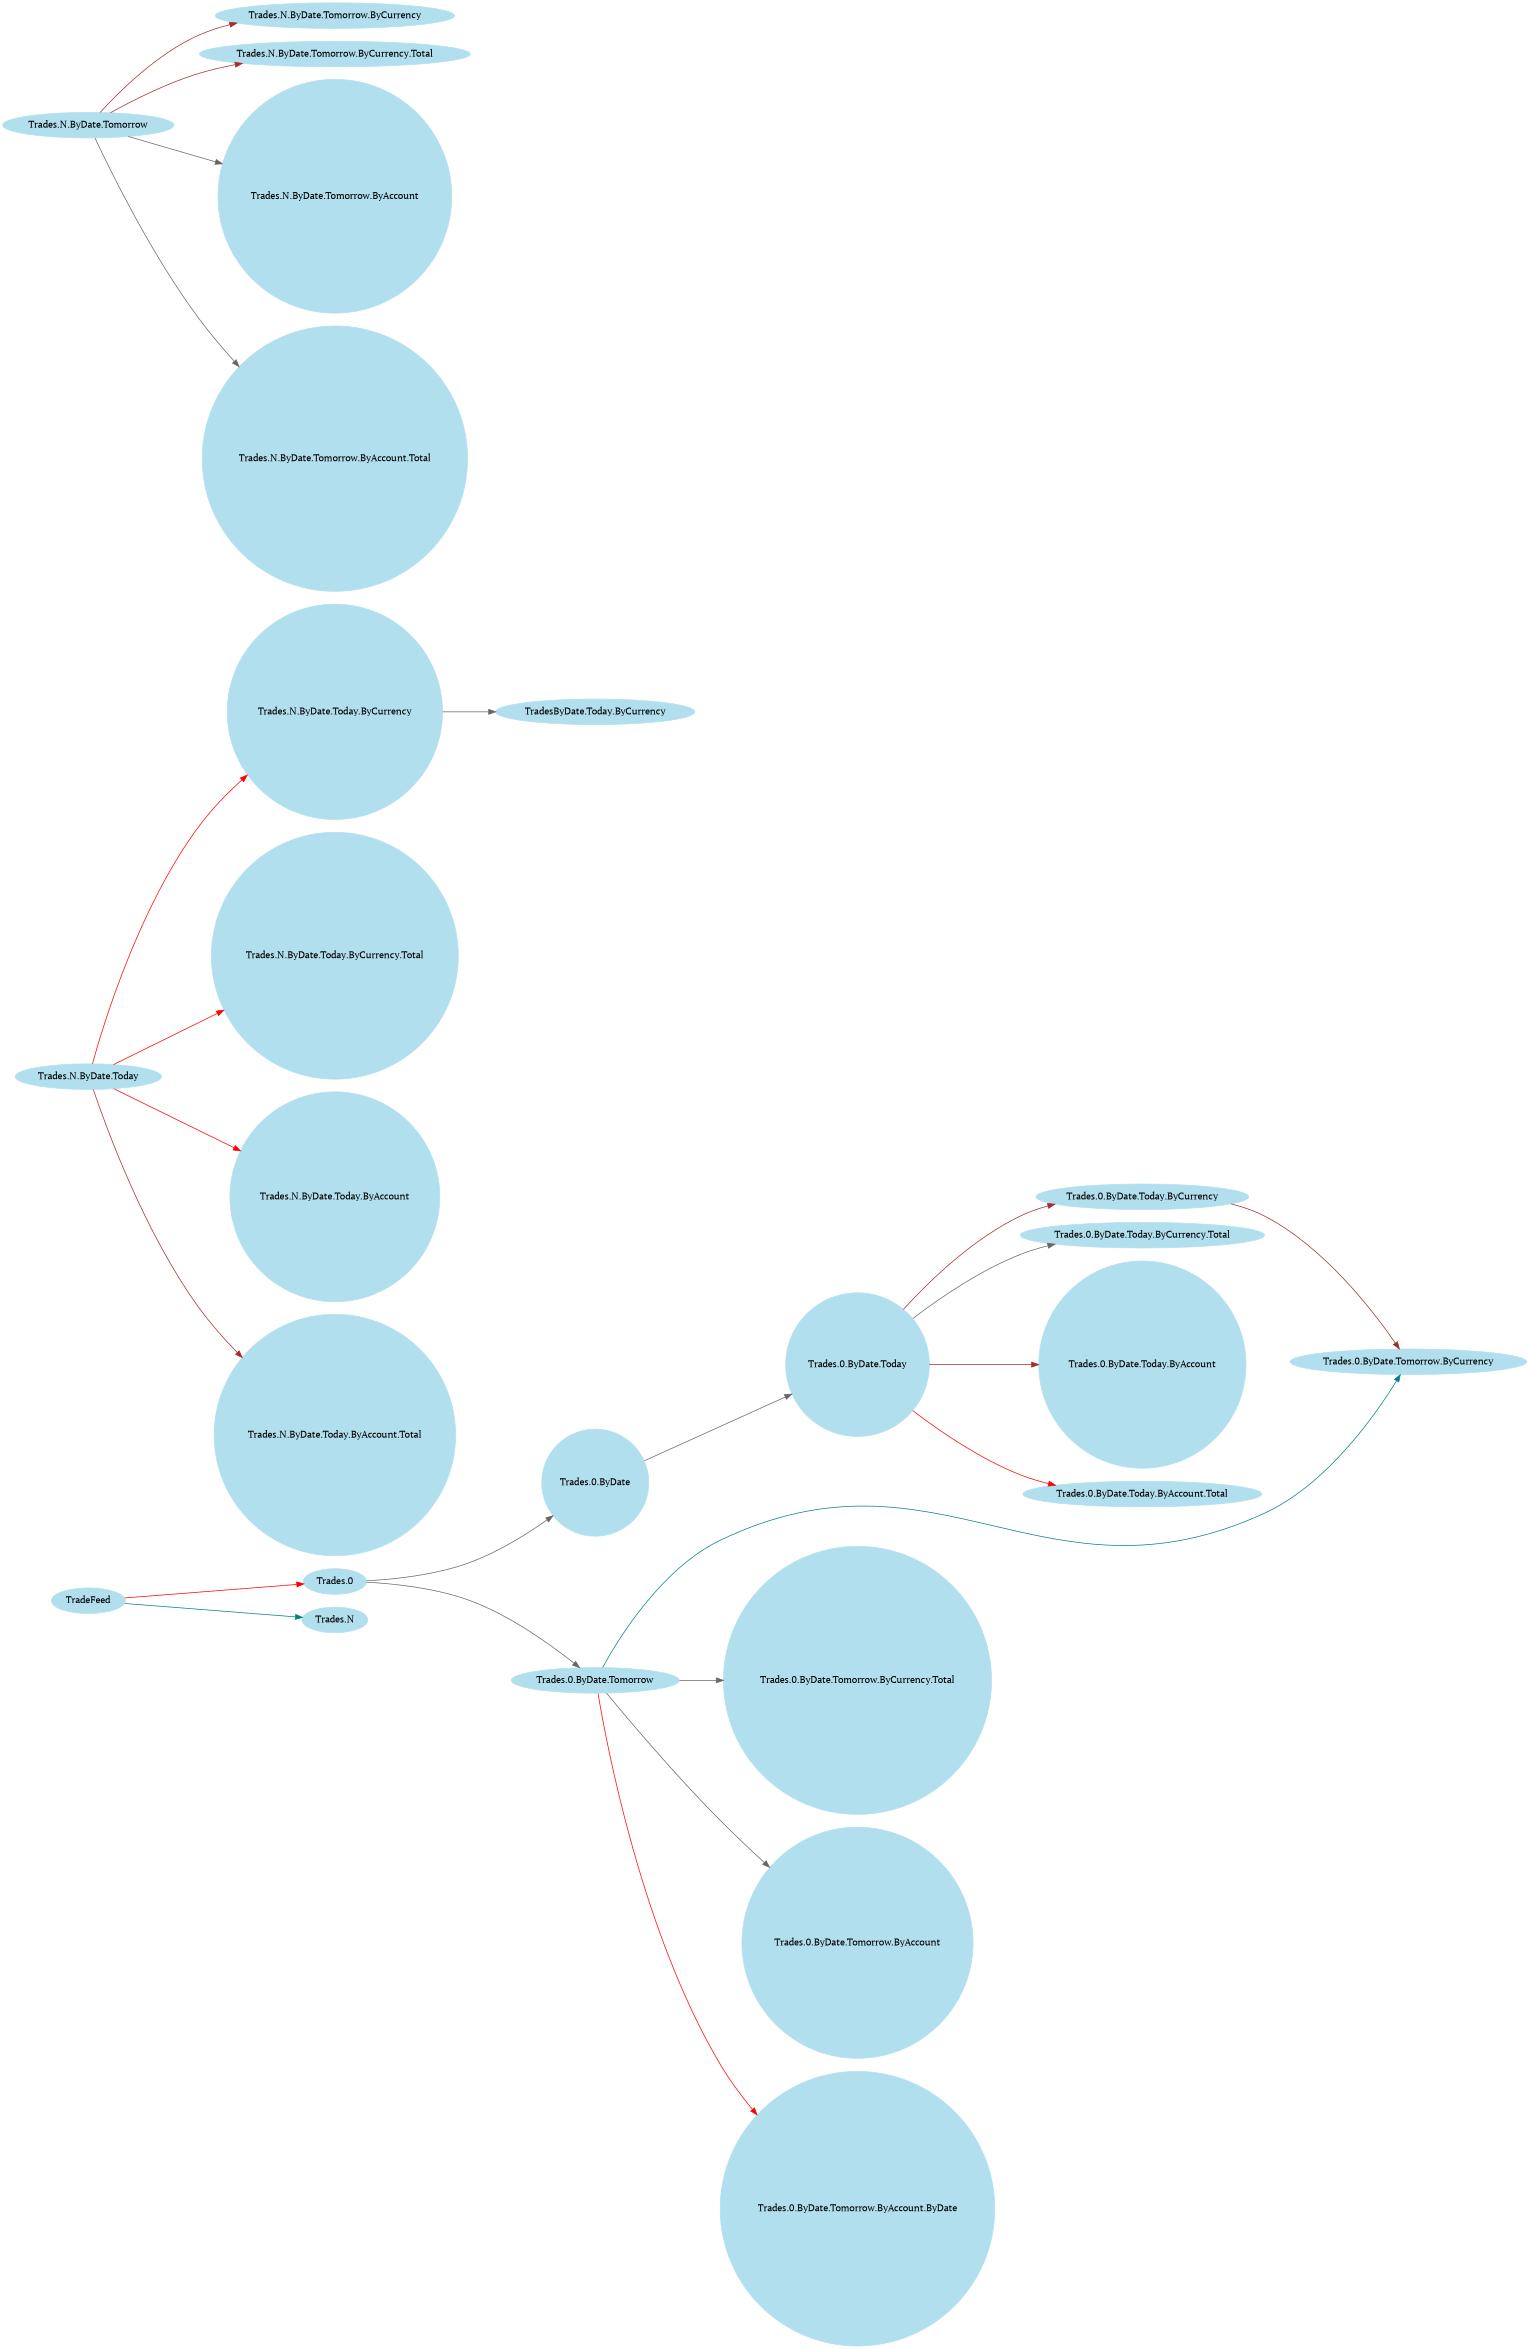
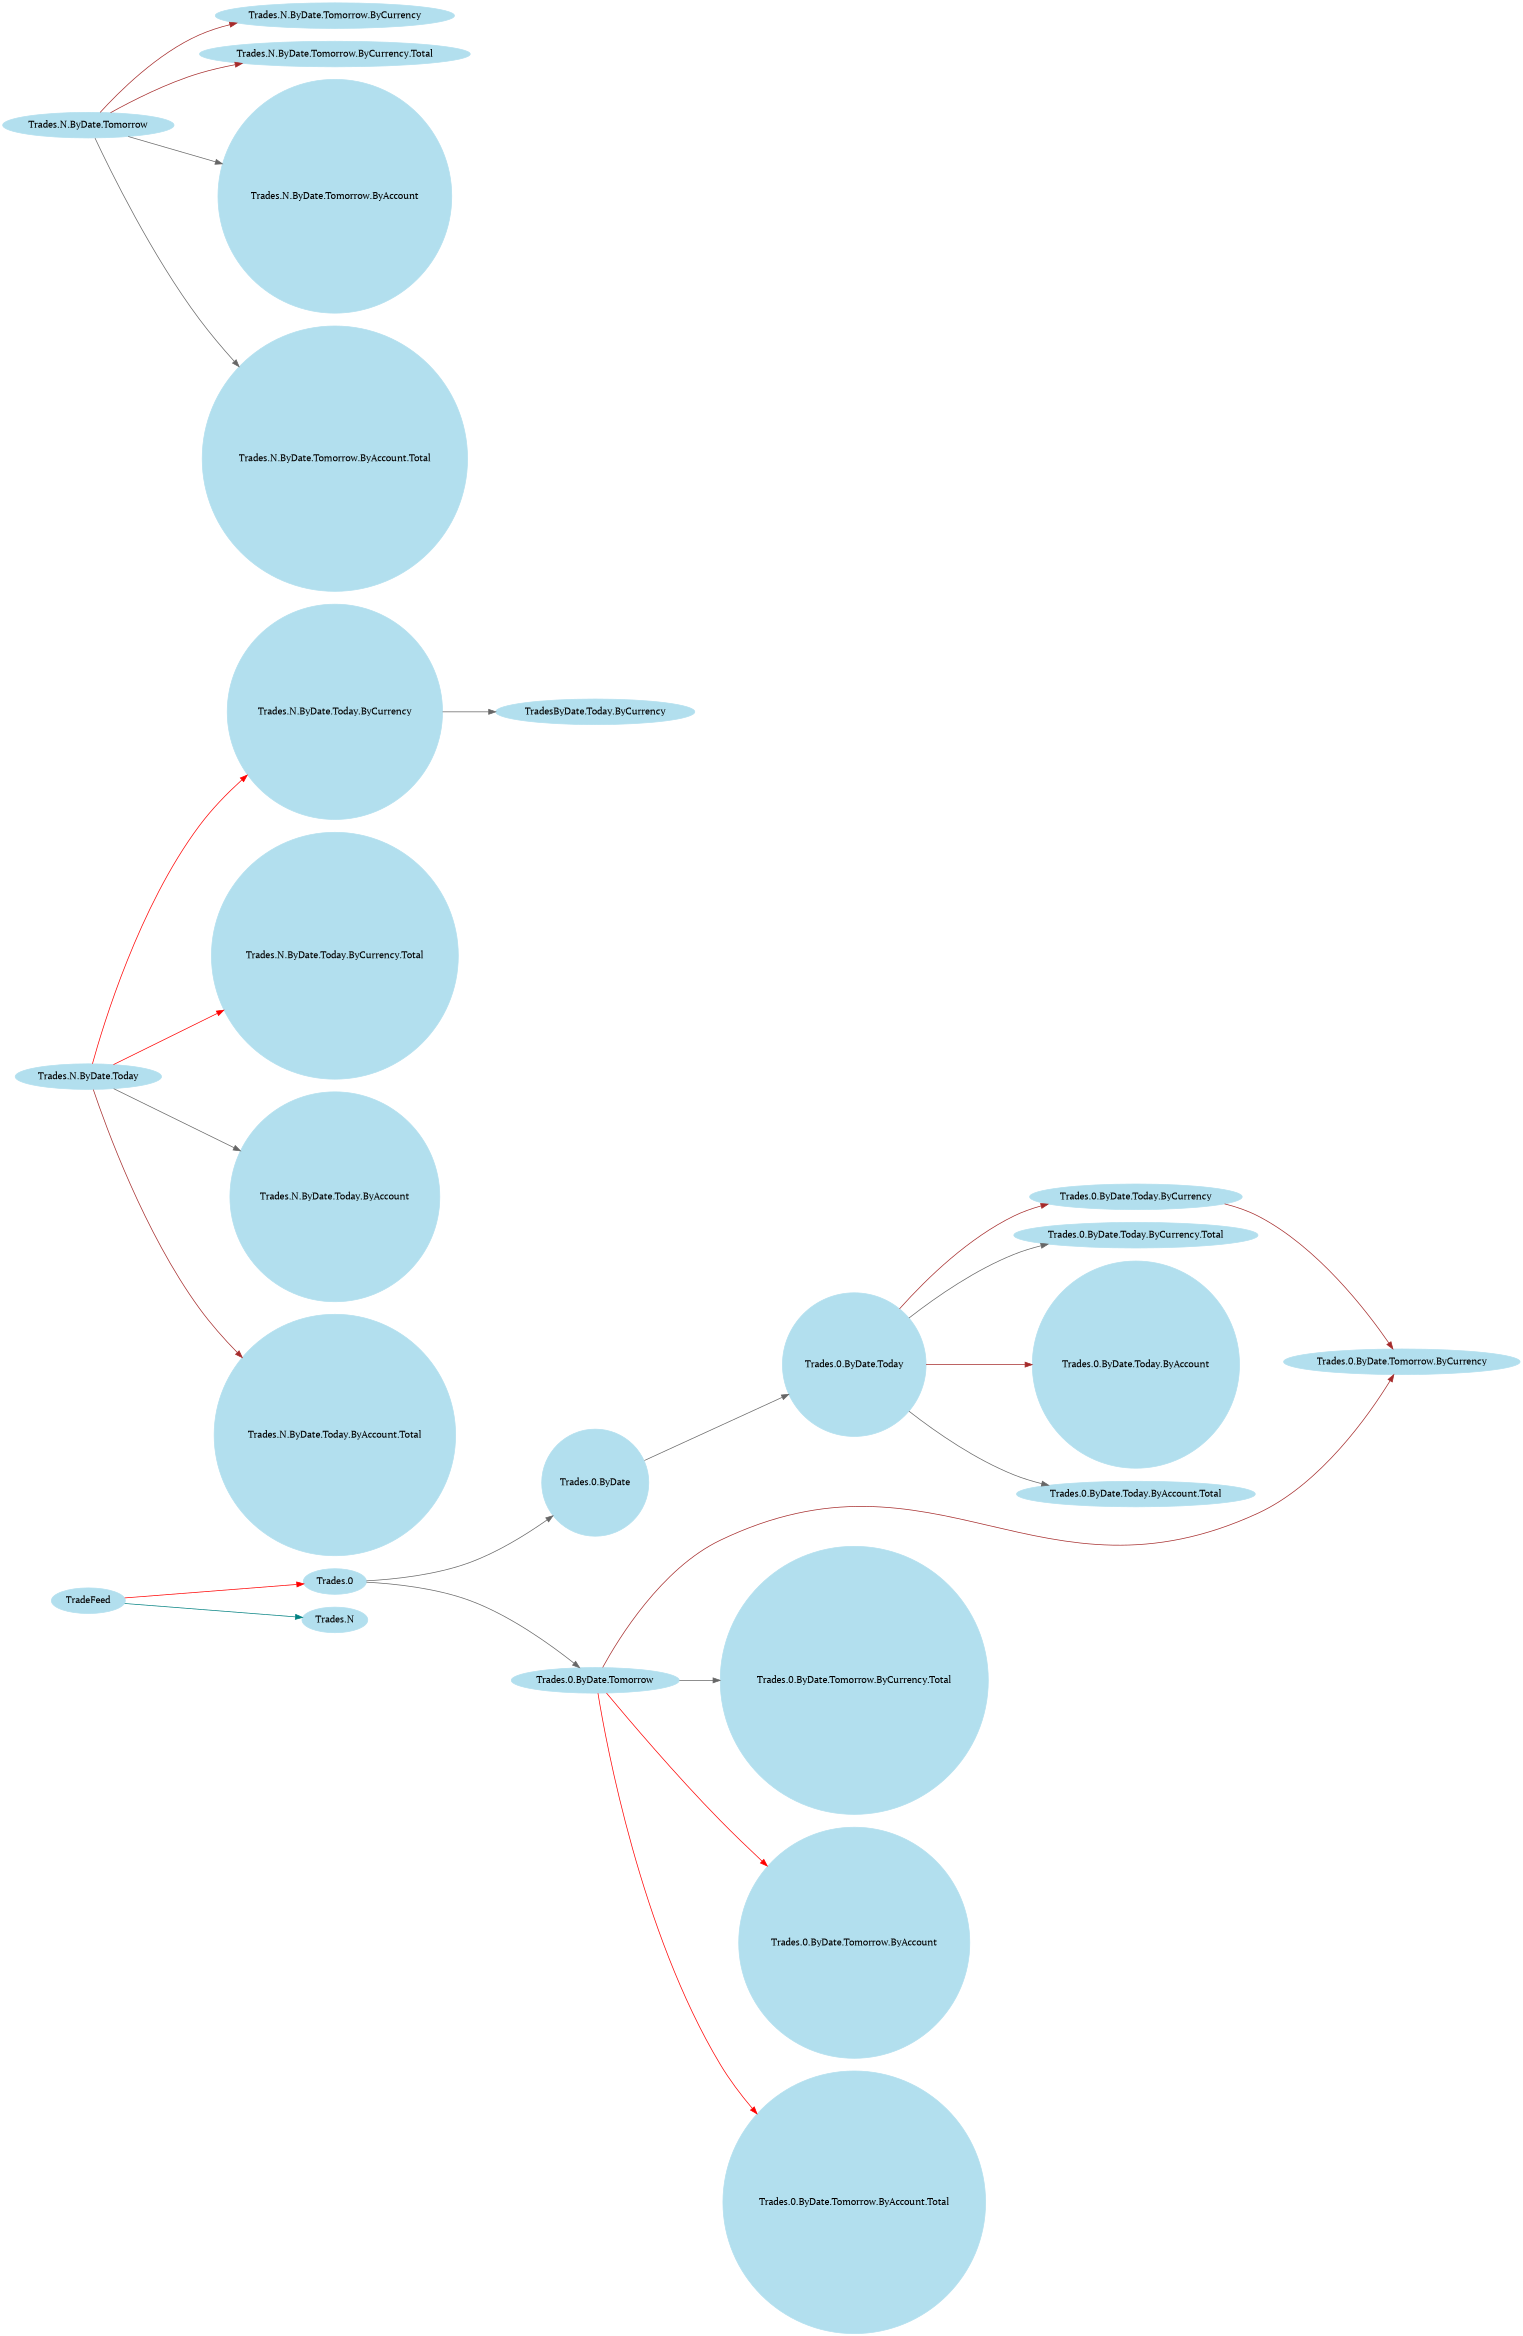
  digraph {
    fontname="PT Serif"
    rankdir=LR
    node [color=lightblue2 fontname="PT Serif" shape=ellipse style=filled]
    edge [color=gray40 fontname="PT Serif"]
    TradeFeed
    "Trades.0"
    "Trades.N"
    "Trades.0.ByDate" [shape=circle]
    "Trades.0.ByDate.Tomorrow"
    "Trades.0.ByDate.Today" [shape=circle]
    "Trades.0.ByDate.Today.ByCurrency"
    "Trades.0.ByDate.Today.ByCurrency.Total"
    "Trades.0.ByDate.Today.ByAccount" [shape=circle]
    "Trades.0.ByDate.Today.ByAccount.Total"
    "Trades.0.ByDate.Tomorrow.ByCurrency"
    "Trades.0.ByDate.Tomorrow.ByCurrency.Total" [shape=circle]
    "Trades.0.ByDate.Tomorrow.ByAccount" [shape=circle]
-   "Trades.0.ByDate.Tomorrow.ByAccount.Total" [shape=circle label="Trades.0.ByDate.Tomorrow.ByAccount.ByDate"]
+   "Trades.0.ByDate.Tomorrow.ByAccount.Total" [shape=circle]
    "Trades.N.ByDate.Today.ByCurrency" [shape=circle]
    "Trades.N.ByDate.Today"
    "Trades.N.ByDate.Today.ByCurrency.Total" [shape=circle]
    "Trades.N.ByDate.Today.ByAccount" [shape=circle]
    "Trades.N.ByDate.Today.ByAccount.Total" [shape=circle]
    "Trades.N.ByDate.Tomorrow"
    "Trades.N.ByDate.Tomorrow.ByCurrency"
    "Trades.N.ByDate.Tomorrow.ByCurrency.Total"
    "Trades.N.ByDate.Tomorrow.ByAccount" [shape=circle]
    "Trades.N.ByDate.Tomorrow.ByAccount.Total" [shape=circle]
    "TradesByDate.Today.ByCurrency"
    TradeFeed -> "Trades.0" [color=red]
    TradeFeed -> "Trades.N" [color=teal]
    "Trades.0" -> "Trades.0.ByDate"
    "Trades.0" -> "Trades.0.ByDate.Tomorrow"
    "Trades.0.ByDate" -> "Trades.0.ByDate.Today"
-   "Trades.0.ByDate.Tomorrow" -> "Trades.0.ByDate.Tomorrow.ByCurrency" [color=teal]
+   "Trades.0.ByDate.Tomorrow" -> "Trades.0.ByDate.Tomorrow.ByCurrency" [color=brown]
    "Trades.0.ByDate.Tomorrow" -> "Trades.0.ByDate.Tomorrow.ByCurrency.Total"
-   "Trades.0.ByDate.Tomorrow" -> "Trades.0.ByDate.Tomorrow.ByAccount"
+   "Trades.0.ByDate.Tomorrow" -> "Trades.0.ByDate.Tomorrow.ByAccount" [color=red]
    "Trades.0.ByDate.Tomorrow" -> "Trades.0.ByDate.Tomorrow.ByAccount.Total" [color=red]
    "Trades.0.ByDate.Today" -> "Trades.0.ByDate.Today.ByCurrency" [color=brown]
    "Trades.0.ByDate.Today" -> "Trades.0.ByDate.Today.ByCurrency.Total"
    "Trades.0.ByDate.Today" -> "Trades.0.ByDate.Today.ByAccount" [color=brown]
-   "Trades.0.ByDate.Today" -> "Trades.0.ByDate.Today.ByAccount.Total" [color=red]
+   "Trades.0.ByDate.Today" -> "Trades.0.ByDate.Today.ByAccount.Total"
    "Trades.0.ByDate.Today.ByCurrency" -> "Trades.0.ByDate.Tomorrow.ByCurrency" [color=brown]
    "Trades.N.ByDate.Today.ByCurrency" -> "TradesByDate.Today.ByCurrency"
    "Trades.N.ByDate.Today" -> "Trades.N.ByDate.Today.ByCurrency" [color=red]
    "Trades.N.ByDate.Today" -> "Trades.N.ByDate.Today.ByCurrency.Total" [color=red]
-   "Trades.N.ByDate.Today" -> "Trades.N.ByDate.Today.ByAccount" [color=red]
+   "Trades.N.ByDate.Today" -> "Trades.N.ByDate.Today.ByAccount"
    "Trades.N.ByDate.Today" -> "Trades.N.ByDate.Today.ByAccount.Total" [color=brown]
    "Trades.N.ByDate.Tomorrow" -> "Trades.N.ByDate.Tomorrow.ByCurrency" [color=brown]
    "Trades.N.ByDate.Tomorrow" -> "Trades.N.ByDate.Tomorrow.ByCurrency.Total" [color=brown]
    "Trades.N.ByDate.Tomorrow" -> "Trades.N.ByDate.Tomorrow.ByAccount"
    "Trades.N.ByDate.Tomorrow" -> "Trades.N.ByDate.Tomorrow.ByAccount.Total"
  }
